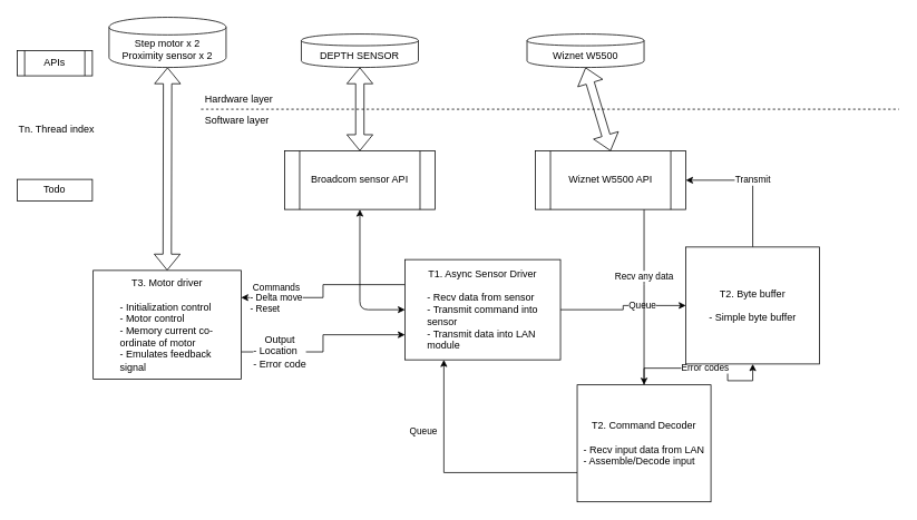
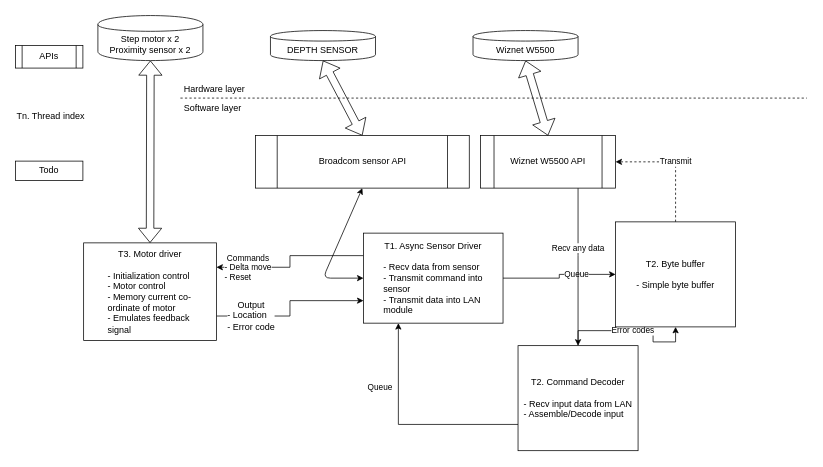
  <mxCell id="0" />
  <mxCell id="1" parent="0" />
  <mxCell id="2" value="" style="endArrow=none;dashed=1;html=1;" edge="1" parent="1"><mxGeometry width="50" height="50" relative="1" as="geometry"><mxPoint x="240" y="130" as="sourcePoint" /><mxPoint x="1075" y="130" as="targetPoint" /></mxGeometry></mxCell>
  <mxCell id="3" value="DEPTH SENSOR" style="shape=cylinder;whiteSpace=wrap;html=1;boundedLbl=1;backgroundOutline=1;" vertex="1" parent="1"><mxGeometry x="360" y="40" width="140" height="40" as="geometry" /></mxCell>
  <mxCell id="4" value="" style="shape=flexArrow;endArrow=classic;startArrow=classic;html=1;entryX=0.5;entryY=1;entryDx=0;entryDy=0;exitX=0.5;exitY=0;exitDx=0;exitDy=0;" edge="1" parent="1" source="5" target="3"><mxGeometry width="50" height="50" relative="1" as="geometry"><mxPoint x="430" y="160" as="sourcePoint" /><mxPoint x="460" y="110" as="targetPoint" /></mxGeometry></mxCell>
- <mxCell id="5" value="Broadcom sensor API" style="shape=process;whiteSpace=wrap;html=1;backgroundOutline=1;" vertex="1" parent="1"><mxGeometry x="340" y="180" width="180" height="70" as="geometry" /></mxCell>
+ <mxCell id="5" value="Broadcom sensor API" style="shape=process;whiteSpace=wrap;html=1;backgroundOutline=1;" vertex="1" parent="1"><mxGeometry x="340" y="180" width="285" height="70" as="geometry" /></mxCell>
  <mxCell id="6" value="Hardware layer" style="text;html=1;resizable=0;points=[];autosize=1;align=left;verticalAlign=top;spacingTop=-4;" vertex="1" parent="1"><mxGeometry x="243" y="109" width="100" height="20" as="geometry" /></mxCell>
  <mxCell id="7" value="Software layer" style="text;html=1;resizable=0;points=[];autosize=1;align=left;verticalAlign=top;spacingTop=-4;" vertex="1" parent="1"><mxGeometry x="243" y="134" width="90" height="20" as="geometry" /></mxCell>
  <mxCell id="8" value="APIs" style="shape=process;whiteSpace=wrap;html=1;backgroundOutline=1;" vertex="1" parent="1"><mxGeometry x="20" y="60" width="90" height="30" as="geometry" /></mxCell>
  <mxCell id="9" value="Todo&lt;br&gt;" style="rounded=0;whiteSpace=wrap;html=1;" vertex="1" parent="1"><mxGeometry x="20" y="214" width="90" height="26" as="geometry" /></mxCell>
  <mxCell id="10" value="" style="endArrow=classic;startArrow=classic;html=1;entryX=0.5;entryY=1;entryDx=0;entryDy=0;exitX=0;exitY=0.5;exitDx=0;exitDy=0;" edge="1" parent="1" source="13" target="5"><mxGeometry width="50" height="50" relative="1" as="geometry"><mxPoint x="430" y="320" as="sourcePoint" /><mxPoint x="440" y="270" as="targetPoint" /><Array as="points"><mxPoint x="430" y="370" /></Array></mxGeometry></mxCell>
  <mxCell id="11" value="Queue" style="edgeStyle=orthogonalEdgeStyle;rounded=0;orthogonalLoop=1;jettySize=auto;html=1;entryX=0;entryY=0.5;entryDx=0;entryDy=0;" edge="1" parent="1" source="13" target="22"><mxGeometry x="0.333" relative="1" as="geometry"><mxPoint x="725" y="395" as="targetPoint" /><mxPoint as="offset" /></mxGeometry></mxCell>
  <mxCell id="12" value="Commands&lt;br&gt;&lt;div style=&quot;text-align: left&quot;&gt;- Delta move&lt;/div&gt;&lt;div style=&quot;text-align: left&quot;&gt;- Reset&lt;/div&gt;" style="edgeStyle=orthogonalEdgeStyle;rounded=0;orthogonalLoop=1;jettySize=auto;html=1;exitX=0;exitY=0.25;exitDx=0;exitDy=0;entryX=1;entryY=0.25;entryDx=0;entryDy=0;" edge="1" parent="1" source="13" target="25"><mxGeometry x="0.604" relative="1" as="geometry"><mxPoint as="offset" /></mxGeometry></mxCell>
  <mxCell id="13" value="T1. Async Sensor Driver&lt;br&gt;&lt;br&gt;&lt;div style=&quot;text-align: left&quot;&gt;&lt;span&gt;- Recv data from sensor&lt;/span&gt;&lt;/div&gt;&lt;div style=&quot;text-align: left&quot;&gt;- Transmit command into&lt;br&gt;sensor&lt;/div&gt;&lt;div style=&quot;text-align: left&quot;&gt;- Transmit data into LAN&lt;/div&gt;&lt;div style=&quot;text-align: left&quot;&gt;module&lt;/div&gt;" style="rounded=0;whiteSpace=wrap;html=1;" vertex="1" parent="1"><mxGeometry x="484" y="310" width="186" height="120" as="geometry" /></mxCell>
  <mxCell id="14" value="Recv any data&lt;br&gt;" style="edgeStyle=orthogonalEdgeStyle;rounded=0;orthogonalLoop=1;jettySize=auto;html=1;entryX=0.5;entryY=0;entryDx=0;entryDy=0;" edge="1" parent="1" target="20"><mxGeometry x="-0.143" y="-10" relative="1" as="geometry"><mxPoint x="775" y="460" as="targetPoint" /><mxPoint x="770" y="250" as="sourcePoint" /><Array as="points"><mxPoint x="770" y="340" /><mxPoint x="770" y="340" /></Array><mxPoint x="10" y="-10" as="offset" /></mxGeometry></mxCell>
  <mxCell id="15" value="Wiznet W5500 API" style="shape=process;whiteSpace=wrap;html=1;backgroundOutline=1;" vertex="1" parent="1"><mxGeometry x="640" y="180" width="180" height="70" as="geometry" /></mxCell>
  <mxCell id="16" value="Wiznet W5500" style="shape=cylinder;whiteSpace=wrap;html=1;boundedLbl=1;backgroundOutline=1;" vertex="1" parent="1"><mxGeometry x="630" y="40" width="140" height="40" as="geometry" /></mxCell>
  <mxCell id="17" value="" style="shape=flexArrow;endArrow=classic;startArrow=classic;html=1;exitX=0.5;exitY=0;exitDx=0;exitDy=0;entryX=0.5;entryY=1;entryDx=0;entryDy=0;" edge="1" parent="1" source="15" target="16"><mxGeometry width="50" height="50" relative="1" as="geometry"><mxPoint x="729" y="180" as="sourcePoint" /><mxPoint x="810" y="120" as="targetPoint" /></mxGeometry></mxCell>
  <mxCell id="18" value="Queue&lt;br&gt;" style="edgeStyle=orthogonalEdgeStyle;rounded=0;orthogonalLoop=1;jettySize=auto;html=1;exitX=0;exitY=0.75;exitDx=0;exitDy=0;entryX=0.25;entryY=1;entryDx=0;entryDy=0;" edge="1" parent="1" source="20" target="13"><mxGeometry x="0.082" y="-25" relative="1" as="geometry"><mxPoint x="-25" y="-25" as="offset" /></mxGeometry></mxCell>
  <mxCell id="19" value="Error codes" style="edgeStyle=orthogonalEdgeStyle;rounded=0;orthogonalLoop=1;jettySize=auto;html=1;entryX=0.5;entryY=1;entryDx=0;entryDy=0;" edge="1" parent="1" source="20" target="22"><mxGeometry relative="1" as="geometry" /></mxCell>
  <mxCell id="20" value="T2. Command Decoder&lt;br&gt;&lt;br&gt;&lt;div style=&quot;text-align: left&quot;&gt;- Recv input data from LAN&lt;/div&gt;&lt;div style=&quot;text-align: left&quot;&gt;- Assemble/Decode input&lt;/div&gt;" style="rounded=0;whiteSpace=wrap;html=1;" vertex="1" parent="1"><mxGeometry x="690" y="460" width="160" height="140" as="geometry" /></mxCell>
- <mxCell id="21" value="Transmit" style="edgeStyle=orthogonalEdgeStyle;rounded=0;orthogonalLoop=1;jettySize=auto;html=1;exitX=0.5;exitY=0;exitDx=0;exitDy=0;entryX=1;entryY=0.5;entryDx=0;entryDy=0;" edge="1" parent="1" source="22" target="15"><mxGeometry relative="1" as="geometry" /></mxCell>
+ <mxCell id="21" value="Transmit" style="edgeStyle=orthogonalEdgeStyle;rounded=0;orthogonalLoop=1;jettySize=auto;html=1;exitX=0.5;exitY=0;exitDx=0;exitDy=0;entryX=1;entryY=0.5;entryDx=0;entryDy=0;dashed=1;" edge="1" parent="1" source="22" target="15"><mxGeometry relative="1" as="geometry" /></mxCell>
  <mxCell id="22" value="T2. Byte buffer&lt;br&gt;&lt;br&gt;&lt;div style=&quot;text-align: left&quot;&gt;&lt;span&gt;- Simple byte buffer&lt;br&gt;&lt;/span&gt;&lt;/div&gt;" style="rounded=0;whiteSpace=wrap;html=1;" vertex="1" parent="1"><mxGeometry x="820" y="295" width="160" height="140" as="geometry" /></mxCell>
  <mxCell id="23" style="edgeStyle=orthogonalEdgeStyle;rounded=0;orthogonalLoop=1;jettySize=auto;html=1;exitX=1;exitY=0.75;exitDx=0;exitDy=0;entryX=0;entryY=0.75;entryDx=0;entryDy=0;" edge="1" parent="1" source="25" target="13"><mxGeometry relative="1" as="geometry" /></mxCell>
  <mxCell id="24" value="Output&lt;br&gt;&lt;div style=&quot;text-align: left&quot;&gt;- Location&lt;/div&gt;&lt;div style=&quot;text-align: left&quot;&gt;- Error code&lt;/div&gt;" style="text;html=1;resizable=0;points=[];align=center;verticalAlign=middle;labelBackgroundColor=#ffffff;" vertex="1" connectable="0" parent="23"><mxGeometry x="-0.705" y="-3" relative="1" as="geometry"><mxPoint x="13" y="-4" as="offset" /></mxGeometry></mxCell>
  <mxCell id="25" value="T3. Motor driver&lt;br&gt;&lt;br&gt;&lt;div style=&quot;text-align: left&quot;&gt;- Initialization control&lt;/div&gt;&lt;div style=&quot;text-align: left&quot;&gt;- Motor control&lt;/div&gt;&lt;div style=&quot;text-align: left&quot;&gt;- Memory current co-&lt;/div&gt;&lt;div style=&quot;text-align: left&quot;&gt;ordinate of motor&lt;/div&gt;&lt;div style=&quot;text-align: left&quot;&gt;- Emulates feedback&amp;nbsp;&lt;/div&gt;&lt;div style=&quot;text-align: left&quot;&gt;signal&lt;/div&gt;" style="rounded=0;whiteSpace=wrap;html=1;" vertex="1" parent="1"><mxGeometry x="111" y="323" width="177" height="130" as="geometry" /></mxCell>
  <mxCell id="26" value="" style="shape=flexArrow;endArrow=classic;startArrow=classic;html=1;exitX=0.5;exitY=0;exitDx=0;exitDy=0;entryX=0.5;entryY=1;entryDx=0;entryDy=0;" edge="1" parent="1" source="25" target="27"><mxGeometry width="50" height="50" relative="1" as="geometry"><mxPoint x="130" y="250" as="sourcePoint" /><mxPoint x="200" y="80" as="targetPoint" /></mxGeometry></mxCell>
  <mxCell id="27" value="Step motor x 2&lt;br&gt;Proximity sensor x 2&lt;br&gt;" style="shape=cylinder;whiteSpace=wrap;html=1;boundedLbl=1;backgroundOutline=1;" vertex="1" parent="1"><mxGeometry x="130" y="20" width="140" height="60" as="geometry" /></mxCell>
  <mxCell id="28" value="Tn. Thread index" style="text;html=1;resizable=0;points=[];autosize=1;align=left;verticalAlign=top;spacingTop=-4;" vertex="1" parent="1"><mxGeometry x="20" y="144" width="110" height="20" as="geometry" /></mxCell>
